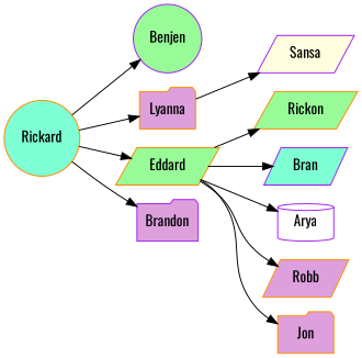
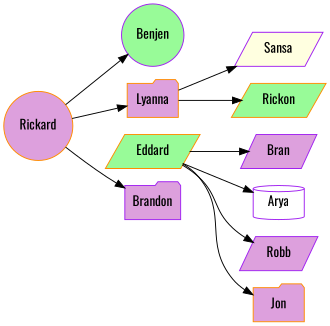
  digraph {
    fontname=Oswald
    rankdir=LR
    node [color=purple fillcolor=plum fontname=Oswald shape=parallelogram style=filled]
    edge [fontname=Oswald]
-   Rickard [color=darkorange fillcolor=aquamarine shape=circle]
+   Rickard [color=darkorange shape=circle]
    Benjen [fillcolor=palegreen shape=circle]
    Lyanna [color=darkorange shape=folder]
    Eddard [color=darkorange fillcolor=palegreen]
    Brandon [shape=folder]
    Sansa [fillcolor=lightyellow]
    Rickon [color=darkorange fillcolor=palegreen]
-   Bran [fillcolor=aquamarine]
+   Bran
    Arya [fillcolor=white shape=cylinder]
-   Robb [color=darkorange]
+   Robb
    Jon [color=darkorange shape=folder]
    Rickard -> Benjen
    Rickard -> Lyanna
-   Rickard -> Eddard
    Rickard -> Brandon
    Lyanna -> Sansa
-   Eddard -> Rickon
+   Lyanna -> Rickon
    Eddard -> Bran
    Eddard -> Arya
    Eddard -> Robb
    Eddard -> Jon
  }
